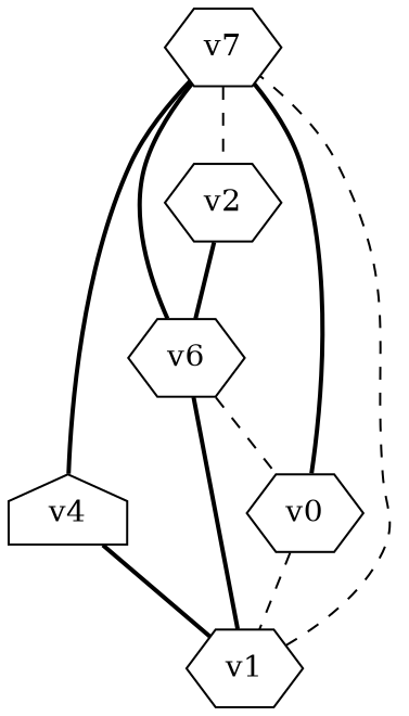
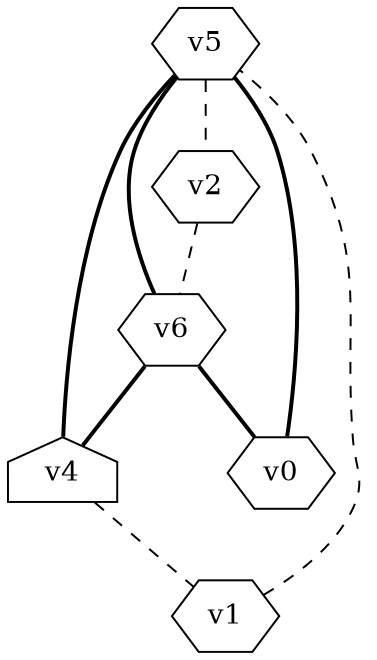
  graph {
    node [color=3 shape=hexagon]
    edge [style=dashed]
-   v7 [color=1 number=7]
+   v7 [color=1 number=7 label=v5]
    v2 [number=5]
    v4 [color=2 number=1 shape=house]
    v6 [color=2 number=6]
    v1 [color=4 number=3]
    n6 [label=v0 number=4]
    v7 -- v2
    v7 -- v4 [style=bold]
-   v2 -- v6 [style=bold]
-   v4 -- v1 [style=bold]
+   v2 -- v6
+   v4 -- v1
    v6 -- v7 [style=bold]
-   v6 -- v1 [style=bold]
-   v6 -- n6
+   v6 -- v4 [style=bold]
+   v6 -- n6 [style=bold]
    v1 -- v7
    n6 -- v7 [style=bold]
-   n6 -- v1
  }
